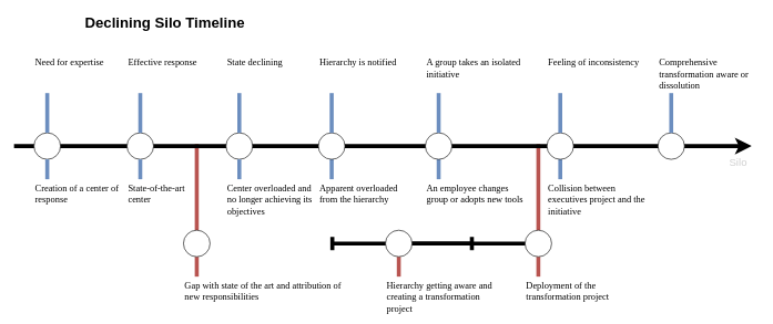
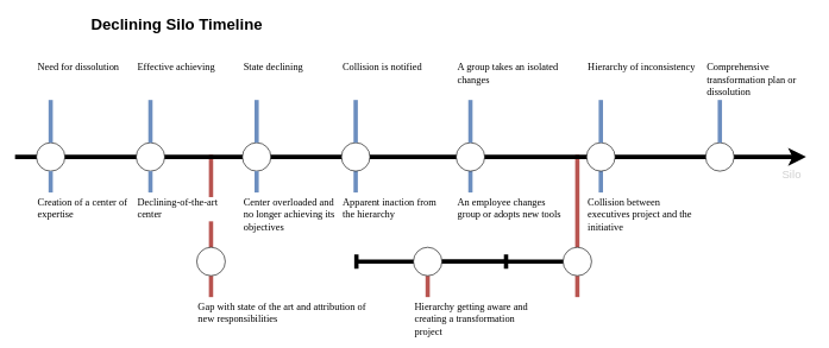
  <mxCell id="0" />
  <mxCell id="1" parent="0" />
  <mxCell id="2" value="" style="group" parent="1" vertex="1" connectable="0"><mxGeometry x="789" y="217" width="170" height="250" as="geometry" /></mxCell>
  <mxCell id="3" value="" style="endArrow=none;html=1;rounded=0;strokeWidth=6;fontSize=22;exitX=0.5;exitY=0;exitDx=0;exitDy=0;fillColor=#f8cecc;strokeColor=#b85450;" parent="2" source="6" edge="1"><mxGeometry width="50" height="50" relative="1" as="geometry"><mxPoint x="120" y="40" as="sourcePoint" /><mxPoint x="20" as="targetPoint" /></mxGeometry></mxCell>
- <mxCell id="4" value="Deployment of the transformation project" style="text;html=1;strokeColor=none;fillColor=none;align=left;verticalAlign=top;whiteSpace=wrap;rounded=0;fontSize=14;fontFamily=Tahoma;container=0;" parent="2" vertex="1"><mxGeometry y="200" width="170" height="50" as="geometry" /></mxCell>
  <mxCell id="5" value="" style="endArrow=none;html=1;rounded=0;strokeWidth=6;fontSize=22;fillColor=#f8cecc;strokeColor=#b85450;" parent="2" edge="1"><mxGeometry width="50" height="50" relative="1" as="geometry"><mxPoint x="20" y="200" as="sourcePoint" /><mxPoint x="20" y="170" as="targetPoint" /></mxGeometry></mxCell>
  <mxCell id="6" value="" style="ellipse;whiteSpace=wrap;html=1;aspect=fixed;fontSize=22;" parent="2" vertex="1"><mxGeometry y="130" width="40" height="40" as="geometry" /></mxCell>
  <mxCell id="7" value="" style="shape=crossbar;whiteSpace=wrap;html=1;rounded=1;labelBackgroundColor=default;fontFamily=Tahoma;fontSize=14;fontColor=#4F4F4F;strokeWidth=6;" parent="1" vertex="1"><mxGeometry x="499" y="357" width="210" height="20" as="geometry" /></mxCell>
  <mxCell id="8" value="" style="group" parent="1" vertex="1" connectable="0"><mxGeometry x="275" y="217" width="250" height="250" as="geometry" /></mxCell>
  <mxCell id="9" value="" style="endArrow=none;html=1;rounded=0;strokeWidth=6;fontSize=22;exitX=0.5;exitY=0;exitDx=0;exitDy=0;fillColor=#f8cecc;strokeColor=#b85450;" parent="8" source="12" edge="1"><mxGeometry width="50" height="50" relative="1" as="geometry"><mxPoint x="120" y="40" as="sourcePoint" /><mxPoint x="20" as="targetPoint" /></mxGeometry></mxCell>
  <mxCell id="10" value="Gap with state of the art and attribution of new responsibilities" style="text;html=1;strokeColor=none;fillColor=none;align=left;verticalAlign=top;whiteSpace=wrap;rounded=0;fontSize=14;fontFamily=Tahoma;container=0;" parent="8" vertex="1"><mxGeometry y="200" width="250" height="50" as="geometry" /></mxCell>
  <mxCell id="11" value="" style="endArrow=none;html=1;rounded=0;strokeWidth=6;fontSize=22;fillColor=#f8cecc;strokeColor=#b85450;" parent="8" edge="1"><mxGeometry width="50" height="50" relative="1" as="geometry"><mxPoint x="20" y="200" as="sourcePoint" /><mxPoint x="20" y="170" as="targetPoint" /></mxGeometry></mxCell>
  <mxCell id="12" value="" style="ellipse;whiteSpace=wrap;html=1;aspect=fixed;fontSize=22;" parent="8" vertex="1"><mxGeometry y="130" width="40" height="40" as="geometry" /></mxCell>
  <mxCell id="13" value="" style="endArrow=none;html=1;rounded=0;fontSize=11;strokeWidth=6;startArrow=none;endFill=0;entryX=0;entryY=0.5;entryDx=0;entryDy=0;exitX=1;exitY=0.5;exitDx=0;exitDy=0;" parent="1" source="18" target="6" edge="1"><mxGeometry width="50" height="50" relative="1" as="geometry"><mxPoint x="619" y="370" as="sourcePoint" /><mxPoint x="1009" y="370" as="targetPoint" /></mxGeometry></mxCell>
  <mxCell id="14" value="" style="group" parent="1" vertex="1" connectable="0"><mxGeometry x="579" y="217" width="170" height="250" as="geometry" /></mxCell>
  <mxCell id="15" value="" style="group" parent="14" vertex="1" connectable="0"><mxGeometry y="130" width="170" height="120" as="geometry" /></mxCell>
  <mxCell id="16" value="Hierarchy getting aware and creating a transformation project" style="text;html=1;strokeColor=none;fillColor=none;align=left;verticalAlign=top;whiteSpace=wrap;rounded=0;fontSize=14;fontFamily=Tahoma;container=0;" parent="15" vertex="1"><mxGeometry y="70" width="170" height="50" as="geometry" /></mxCell>
  <mxCell id="17" value="" style="endArrow=none;html=1;rounded=0;strokeWidth=6;fontSize=22;fillColor=#f8cecc;strokeColor=#b85450;" parent="15" edge="1"><mxGeometry width="50" height="50" relative="1" as="geometry"><mxPoint x="20" y="70" as="sourcePoint" /><mxPoint x="20" y="40" as="targetPoint" /></mxGeometry></mxCell>
  <mxCell id="18" value="" style="ellipse;whiteSpace=wrap;html=1;aspect=fixed;fontSize=22;" parent="15" vertex="1"><mxGeometry width="40" height="40" as="geometry" /></mxCell>
  <mxCell id="19" value="" style="endArrow=classic;html=1;rounded=0;fontSize=11;strokeWidth=6;startArrow=none;endFill=1;" parent="1" edge="1"><mxGeometry width="50" height="50" relative="1" as="geometry"><mxPoint x="20" y="220" as="sourcePoint" /><mxPoint x="1130" y="220" as="targetPoint" /></mxGeometry></mxCell>
  <mxCell id="20" value="Declining Silo Timeline" style="text;html=1;strokeColor=none;fillColor=none;align=left;verticalAlign=middle;whiteSpace=wrap;rounded=0;fontSize=22;fontStyle=1" parent="1" vertex="1"><mxGeometry x="125" y="20" width="420" height="30" as="geometry" /></mxCell>
  <mxCell id="21" value="" style="endArrow=none;html=1;rounded=0;fontSize=11;strokeWidth=6;" parent="1" edge="1"><mxGeometry width="50" height="50" relative="1" as="geometry"><mxPoint x="69" y="220" as="sourcePoint" /><mxPoint x="50" y="220" as="targetPoint" /></mxGeometry></mxCell>
  <mxCell id="22" value="" style="group" parent="1" vertex="1" connectable="0"><mxGeometry x="210" y="60" width="160" height="180" as="geometry" /></mxCell>
  <mxCell id="23" value="" style="ellipse;whiteSpace=wrap;html=1;aspect=fixed;fontSize=22;" parent="22" vertex="1"><mxGeometry x="-20" y="140" width="40" height="40" as="geometry" /></mxCell>
  <mxCell id="24" value="" style="endArrow=none;html=1;rounded=0;strokeWidth=6;fontSize=22;exitX=0.5;exitY=0;exitDx=0;exitDy=0;fillColor=#dae8fc;strokeColor=#6c8ebf;" parent="22" source="23" edge="1"><mxGeometry width="50" height="50" relative="1" as="geometry"><mxPoint x="100" y="50" as="sourcePoint" /><mxPoint y="80" as="targetPoint" /></mxGeometry></mxCell>
- <mxCell id="25" value="Effective response" style="text;html=1;strokeColor=none;fillColor=none;align=left;verticalAlign=top;whiteSpace=wrap;rounded=0;fontSize=14;fontFamily=Tahoma;" parent="22" vertex="1"><mxGeometry x="-20" y="20" width="160" height="50" as="geometry" /></mxCell>
+ <mxCell id="25" value="Effective achieving" style="text;html=1;strokeColor=none;fillColor=none;align=left;verticalAlign=top;whiteSpace=wrap;rounded=0;fontSize=14;fontFamily=Tahoma;" parent="22" vertex="1"><mxGeometry x="-20" y="20" width="160" height="50" as="geometry" /></mxCell>
  <mxCell id="26" value="Silo" style="text;html=1;strokeColor=none;fillColor=none;align=center;verticalAlign=middle;whiteSpace=wrap;rounded=0;fontSize=16;fontColor=#CFCFCF;" parent="1" vertex="1"><mxGeometry x="1080" y="230" width="60" height="30" as="geometry" /></mxCell>
  <mxCell id="27" value="" style="group" parent="1" vertex="1" connectable="0"><mxGeometry x="50" y="60" width="160" height="180" as="geometry" /></mxCell>
  <mxCell id="28" value="" style="ellipse;whiteSpace=wrap;html=1;aspect=fixed;fontSize=22;" parent="27" vertex="1"><mxGeometry y="140" width="40" height="40" as="geometry" /></mxCell>
  <mxCell id="29" value="" style="endArrow=none;html=1;rounded=0;strokeWidth=6;fontSize=22;exitX=0.5;exitY=0;exitDx=0;exitDy=0;fillColor=#dae8fc;strokeColor=#6c8ebf;" parent="27" source="28" edge="1"><mxGeometry width="50" height="50" relative="1" as="geometry"><mxPoint x="120" y="50" as="sourcePoint" /><mxPoint x="20" y="80" as="targetPoint" /></mxGeometry></mxCell>
- <mxCell id="30" value="Need for expertise" style="text;html=1;strokeColor=none;fillColor=none;align=left;verticalAlign=top;whiteSpace=wrap;rounded=0;fontSize=14;fontFamily=Tahoma;" parent="27" vertex="1"><mxGeometry y="20" width="160" height="50" as="geometry" /></mxCell>
+ <mxCell id="30" value="Need for dissolution" style="text;html=1;strokeColor=none;fillColor=none;align=left;verticalAlign=top;whiteSpace=wrap;rounded=0;fontSize=14;fontFamily=Tahoma;" parent="27" vertex="1"><mxGeometry y="20" width="160" height="50" as="geometry" /></mxCell>
  <mxCell id="31" value="" style="group" parent="1" vertex="1" connectable="0"><mxGeometry x="369" y="60" width="160" height="180" as="geometry" /></mxCell>
  <mxCell id="32" value="" style="ellipse;whiteSpace=wrap;html=1;aspect=fixed;fontSize=22;" parent="31" vertex="1"><mxGeometry x="-30" y="140" width="40" height="40" as="geometry" /></mxCell>
  <mxCell id="33" value="" style="endArrow=none;html=1;rounded=0;strokeWidth=6;fontSize=22;exitX=0.5;exitY=0;exitDx=0;exitDy=0;fillColor=#dae8fc;strokeColor=#6c8ebf;" parent="31" source="32" edge="1"><mxGeometry width="50" height="50" relative="1" as="geometry"><mxPoint x="90" y="50" as="sourcePoint" /><mxPoint x="-10" y="80" as="targetPoint" /></mxGeometry></mxCell>
  <mxCell id="34" value="State declining" style="text;html=1;strokeColor=none;fillColor=none;align=left;verticalAlign=top;whiteSpace=wrap;rounded=0;fontSize=14;fontFamily=Tahoma;" parent="31" vertex="1"><mxGeometry x="-30" y="20" width="160" height="50" as="geometry" /></mxCell>
  <mxCell id="35" value="" style="endArrow=none;html=1;rounded=0;strokeWidth=6;fontSize=22;fillColor=#dae8fc;strokeColor=#6c8ebf;" parent="1" edge="1"><mxGeometry width="50" height="50" relative="1" as="geometry"><mxPoint x="210" y="270" as="sourcePoint" /><mxPoint x="210" y="240" as="targetPoint" /></mxGeometry></mxCell>
- <mxCell id="36" value="Creation of a center of response" style="text;html=1;strokeColor=none;fillColor=none;align=left;verticalAlign=top;whiteSpace=wrap;rounded=0;fontSize=14;fontFamily=Tahoma;" parent="1" vertex="1"><mxGeometry x="50" y="270" width="140" height="50" as="geometry" /></mxCell>
+ <mxCell id="36" value="Creation of a center of expertise" style="text;html=1;strokeColor=none;fillColor=none;align=left;verticalAlign=top;whiteSpace=wrap;rounded=0;fontSize=14;fontFamily=Tahoma;" parent="1" vertex="1"><mxGeometry x="50" y="270" width="140" height="50" as="geometry" /></mxCell>
  <mxCell id="37" value="" style="endArrow=none;html=1;rounded=0;strokeWidth=6;fontSize=22;fillColor=#dae8fc;strokeColor=#6c8ebf;" parent="1" edge="1"><mxGeometry width="50" height="50" relative="1" as="geometry"><mxPoint x="70" y="270" as="sourcePoint" /><mxPoint x="70" y="240" as="targetPoint" /></mxGeometry></mxCell>
  <mxCell id="38" value="Center overloaded and no longer achieving its objectives" style="text;html=1;strokeColor=none;fillColor=none;align=left;verticalAlign=top;whiteSpace=wrap;rounded=0;fontSize=14;fontFamily=Tahoma;" parent="1" vertex="1"><mxGeometry x="339" y="270" width="141" height="50" as="geometry" /></mxCell>
  <mxCell id="39" value="" style="endArrow=none;html=1;rounded=0;strokeWidth=6;fontSize=22;fillColor=#dae8fc;strokeColor=#6c8ebf;" parent="1" edge="1"><mxGeometry width="50" height="50" relative="1" as="geometry"><mxPoint x="359" y="270" as="sourcePoint" /><mxPoint x="359" y="240" as="targetPoint" /></mxGeometry></mxCell>
  <mxCell id="40" value="" style="group" parent="1" vertex="1" connectable="0"><mxGeometry x="822" y="80" width="160" height="240" as="geometry" /></mxCell>
  <mxCell id="41" value="Collision between executives project and the initiative" style="text;html=1;strokeColor=none;fillColor=none;align=left;verticalAlign=top;whiteSpace=wrap;rounded=0;fontSize=14;fontFamily=Tahoma;" parent="40" vertex="1"><mxGeometry y="190" width="160" height="50" as="geometry" /></mxCell>
  <mxCell id="42" value="" style="endArrow=none;html=1;rounded=0;strokeWidth=6;fontSize=22;fillColor=#dae8fc;strokeColor=#6c8ebf;" parent="40" edge="1"><mxGeometry width="50" height="50" relative="1" as="geometry"><mxPoint x="20" y="190" as="sourcePoint" /><mxPoint x="20" y="160" as="targetPoint" /></mxGeometry></mxCell>
  <mxCell id="43" value="" style="ellipse;whiteSpace=wrap;html=1;aspect=fixed;fontSize=22;" parent="40" vertex="1"><mxGeometry y="120" width="40" height="40" as="geometry" /></mxCell>
  <mxCell id="44" value="" style="endArrow=none;html=1;rounded=0;strokeWidth=6;fontSize=22;exitX=0.5;exitY=0;exitDx=0;exitDy=0;fillColor=#dae8fc;strokeColor=#6c8ebf;" parent="40" source="43" edge="1"><mxGeometry width="50" height="50" relative="1" as="geometry"><mxPoint x="120" y="30" as="sourcePoint" /><mxPoint x="20" y="60" as="targetPoint" /></mxGeometry></mxCell>
- <mxCell id="45" value="Feeling of inconsistency" style="text;html=1;strokeColor=none;fillColor=none;align=left;verticalAlign=top;whiteSpace=wrap;rounded=0;fontSize=14;fontFamily=Tahoma;" parent="40" vertex="1"><mxGeometry width="160" height="50" as="geometry" /></mxCell>
- <mxCell id="46" value="State-of-the-art&lt;br&gt;center" style="text;html=1;strokeColor=none;fillColor=none;align=left;verticalAlign=top;whiteSpace=wrap;rounded=0;fontSize=14;fontFamily=Tahoma;labelBackgroundColor=default;" parent="1" vertex="1"><mxGeometry x="190" y="270" width="160" height="50" as="geometry" /></mxCell>
+ <mxCell id="45" value="Hierarchy of inconsistency" style="text;html=1;strokeColor=none;fillColor=none;align=left;verticalAlign=top;whiteSpace=wrap;rounded=0;fontSize=14;fontFamily=Tahoma;" parent="40" vertex="1"><mxGeometry width="160" height="50" as="geometry" /></mxCell>
+ <mxCell id="46" value="Declining-of-the-art&lt;br&gt;center" style="text;html=1;strokeColor=none;fillColor=none;align=left;verticalAlign=top;whiteSpace=wrap;rounded=0;fontSize=14;fontFamily=Tahoma;labelBackgroundColor=default;" parent="1" vertex="1"><mxGeometry x="190" y="270" width="160" height="50" as="geometry" /></mxCell>
  <mxCell id="47" value="" style="group" parent="1" vertex="1" connectable="0"><mxGeometry x="478" y="80" width="160" height="240" as="geometry" /></mxCell>
- <mxCell id="48" value="Apparent overloaded from the hierarchy" style="text;html=1;strokeColor=none;fillColor=none;align=left;verticalAlign=top;whiteSpace=wrap;rounded=0;fontSize=14;fontFamily=Tahoma;labelBackgroundColor=default;container=0;" parent="47" vertex="1"><mxGeometry y="190" width="150" height="50" as="geometry" /></mxCell>
+ <mxCell id="48" value="Apparent inaction from the hierarchy" style="text;html=1;strokeColor=none;fillColor=none;align=left;verticalAlign=top;whiteSpace=wrap;rounded=0;fontSize=14;fontFamily=Tahoma;labelBackgroundColor=default;container=0;" parent="47" vertex="1"><mxGeometry y="190" width="150" height="50" as="geometry" /></mxCell>
  <mxCell id="49" value="" style="endArrow=none;html=1;rounded=0;strokeWidth=6;fontSize=22;fillColor=#dae8fc;strokeColor=#6c8ebf;" parent="47" edge="1"><mxGeometry width="50" height="50" relative="1" as="geometry"><mxPoint x="20" y="190" as="sourcePoint" /><mxPoint x="20" y="160" as="targetPoint" /></mxGeometry></mxCell>
  <mxCell id="50" value="" style="ellipse;whiteSpace=wrap;html=1;aspect=fixed;fontSize=22;" parent="47" vertex="1"><mxGeometry y="120" width="40" height="40" as="geometry" /></mxCell>
  <mxCell id="51" value="" style="endArrow=none;html=1;rounded=0;strokeWidth=6;fontSize=22;exitX=0.5;exitY=0;exitDx=0;exitDy=0;fillColor=#dae8fc;strokeColor=#6c8ebf;" parent="47" source="50" edge="1"><mxGeometry width="50" height="50" relative="1" as="geometry"><mxPoint x="120" y="30" as="sourcePoint" /><mxPoint x="20" y="60" as="targetPoint" /></mxGeometry></mxCell>
- <mxCell id="52" value="Hierarchy is notified" style="text;html=1;strokeColor=none;fillColor=none;align=left;verticalAlign=top;whiteSpace=wrap;rounded=0;fontSize=14;fontFamily=Tahoma;" parent="47" vertex="1"><mxGeometry width="160" height="50" as="geometry" /></mxCell>
+ <mxCell id="52" value="Collision is notified" style="text;html=1;strokeColor=none;fillColor=none;align=left;verticalAlign=top;whiteSpace=wrap;rounded=0;fontSize=14;fontFamily=Tahoma;" parent="47" vertex="1"><mxGeometry width="160" height="50" as="geometry" /></mxCell>
  <mxCell id="53" value="" style="group" parent="1" vertex="1" connectable="0"><mxGeometry x="639" y="80" width="160" height="240" as="geometry" /></mxCell>
  <mxCell id="54" value="An employee changes group or adopts new tools" style="text;html=1;strokeColor=none;fillColor=none;align=left;verticalAlign=top;whiteSpace=wrap;rounded=0;fontSize=14;fontFamily=Tahoma;" parent="53" vertex="1"><mxGeometry y="190" width="160" height="50" as="geometry" /></mxCell>
  <mxCell id="55" value="" style="endArrow=none;html=1;rounded=0;strokeWidth=6;fontSize=22;fillColor=#dae8fc;strokeColor=#6c8ebf;" parent="53" edge="1"><mxGeometry width="50" height="50" relative="1" as="geometry"><mxPoint x="20" y="190" as="sourcePoint" /><mxPoint x="20" y="160" as="targetPoint" /></mxGeometry></mxCell>
  <mxCell id="56" value="" style="ellipse;whiteSpace=wrap;html=1;aspect=fixed;fontSize=22;" parent="53" vertex="1"><mxGeometry y="120" width="40" height="40" as="geometry" /></mxCell>
  <mxCell id="57" value="" style="endArrow=none;html=1;rounded=0;strokeWidth=6;fontSize=22;exitX=0.5;exitY=0;exitDx=0;exitDy=0;fillColor=#dae8fc;strokeColor=#6c8ebf;" parent="53" source="56" edge="1"><mxGeometry width="50" height="50" relative="1" as="geometry"><mxPoint x="120" y="30" as="sourcePoint" /><mxPoint x="20" y="60" as="targetPoint" /></mxGeometry></mxCell>
- <mxCell id="58" value="A group takes an isolated initiative" style="text;html=1;strokeColor=none;fillColor=none;align=left;verticalAlign=top;whiteSpace=wrap;rounded=0;fontSize=14;fontFamily=Tahoma;" parent="53" vertex="1"><mxGeometry width="160" height="50" as="geometry" /></mxCell>
+ <mxCell id="58" value="A group takes an isolated changes" style="text;html=1;strokeColor=none;fillColor=none;align=left;verticalAlign=top;whiteSpace=wrap;rounded=0;fontSize=14;fontFamily=Tahoma;" parent="53" vertex="1"><mxGeometry width="160" height="50" as="geometry" /></mxCell>
  <mxCell id="59" value="" style="ellipse;whiteSpace=wrap;html=1;aspect=fixed;fontSize=22;" parent="1" vertex="1"><mxGeometry x="989" y="200" width="40" height="40" as="geometry" /></mxCell>
  <mxCell id="60" value="" style="endArrow=none;html=1;rounded=0;strokeWidth=6;fontSize=22;exitX=0.5;exitY=0;exitDx=0;exitDy=0;fillColor=#dae8fc;strokeColor=#6c8ebf;" parent="1" source="59" edge="1"><mxGeometry width="50" height="50" relative="1" as="geometry"><mxPoint x="219" y="-60" as="sourcePoint" /><mxPoint x="1009" y="140" as="targetPoint" /></mxGeometry></mxCell>
- <mxCell id="61" value="Comprehensive transformation aware or dissolution" style="text;html=1;strokeColor=none;fillColor=none;align=left;verticalAlign=top;whiteSpace=wrap;rounded=0;fontSize=14;fontFamily=Tahoma;" parent="1" vertex="1"><mxGeometry x="989" y="80" width="151" height="50" as="geometry" /></mxCell>
+ <mxCell id="61" value="Comprehensive transformation plan or dissolution" style="text;html=1;strokeColor=none;fillColor=none;align=left;verticalAlign=top;whiteSpace=wrap;rounded=0;fontSize=14;fontFamily=Tahoma;" parent="1" vertex="1"><mxGeometry x="989" y="80" width="151" height="50" as="geometry" /></mxCell>
